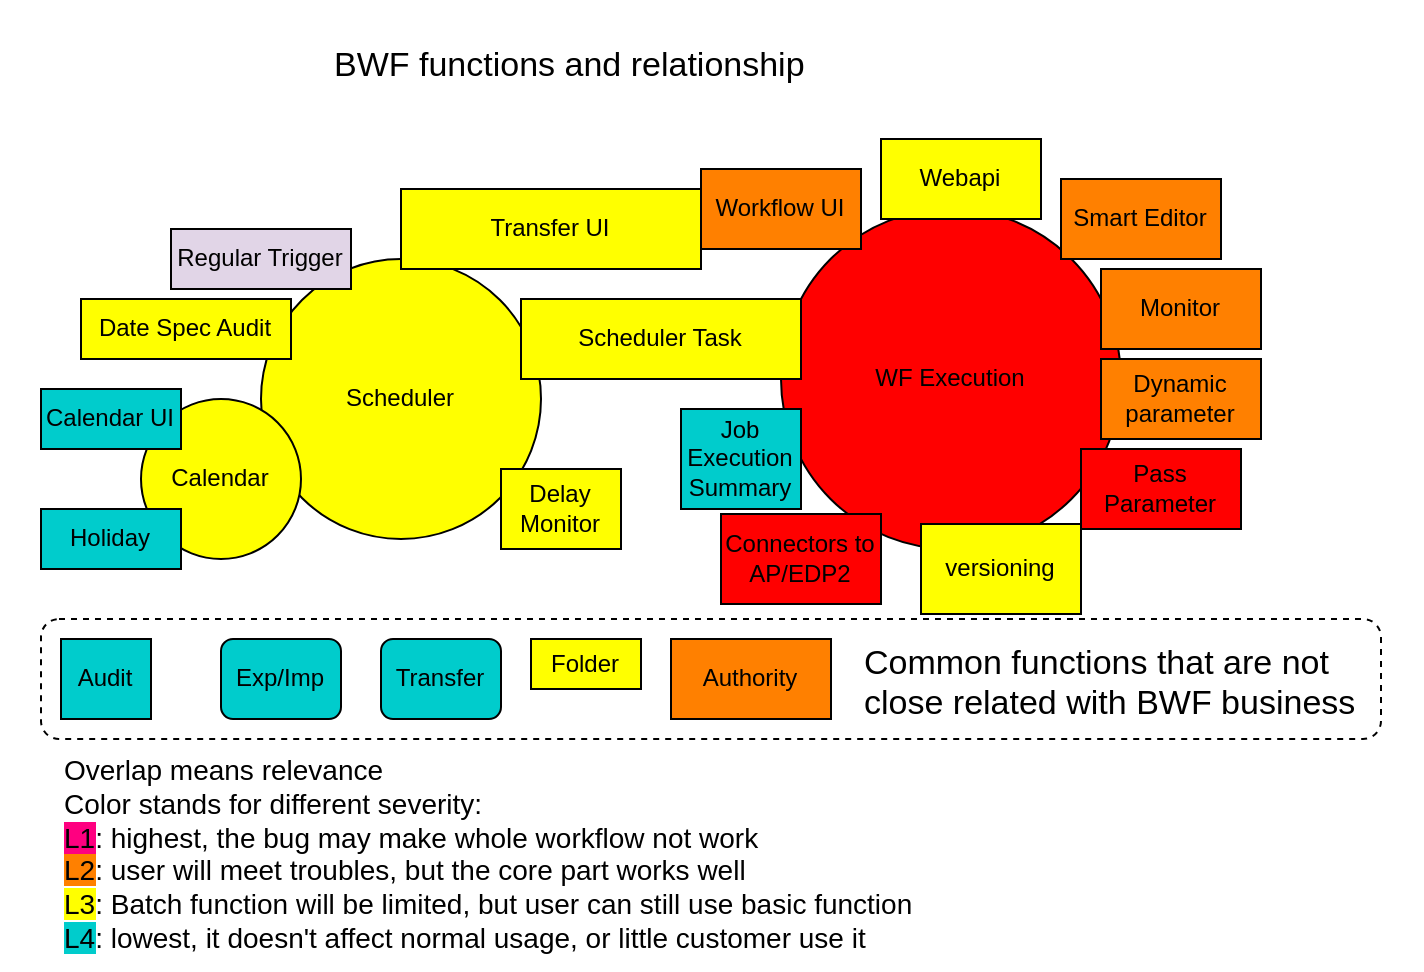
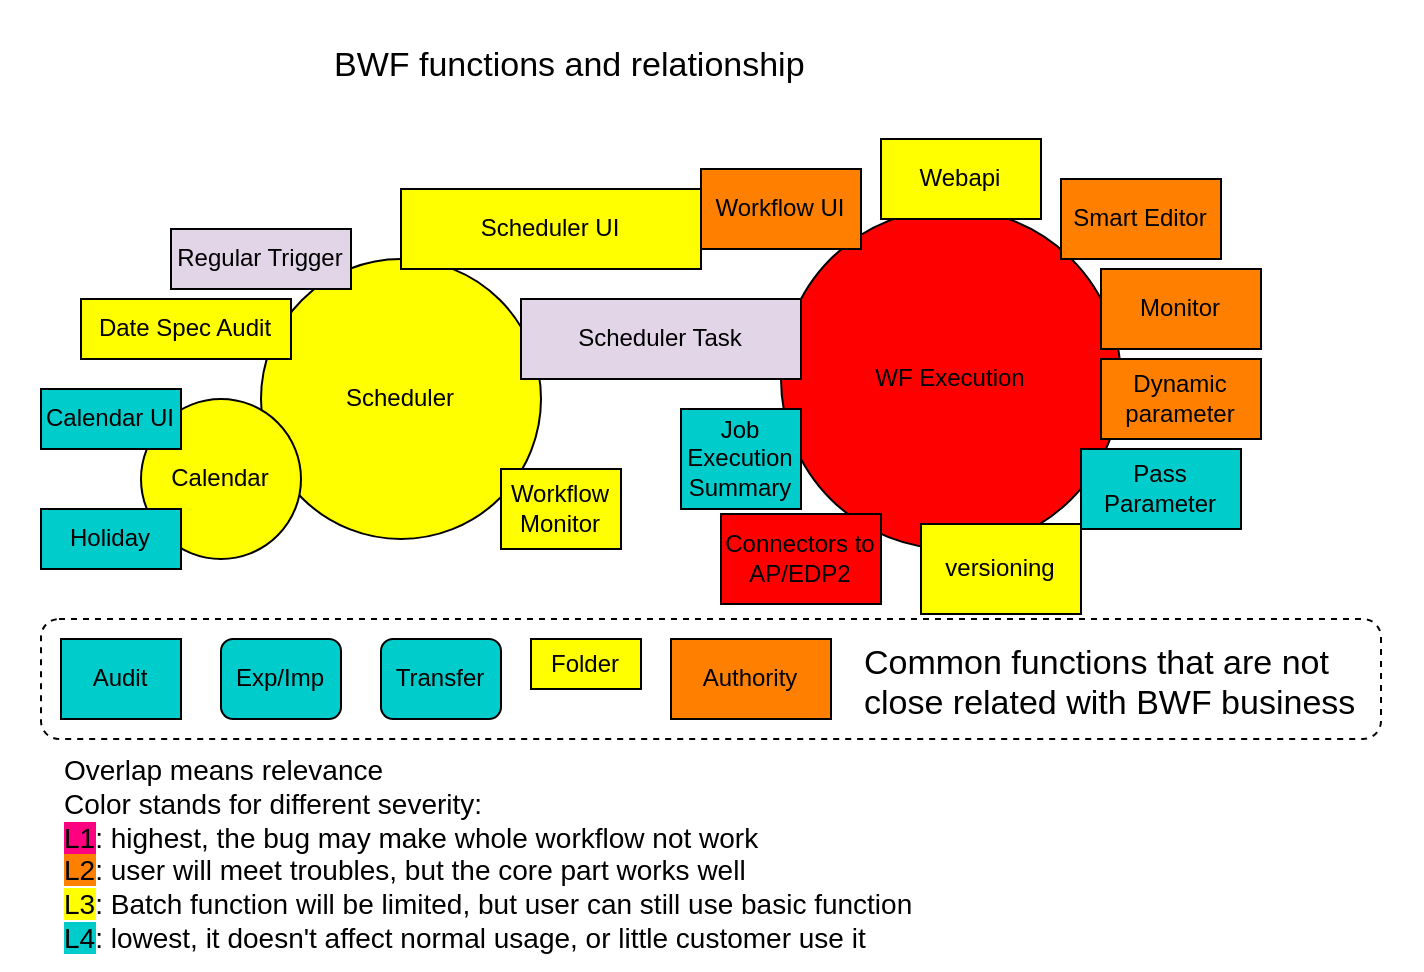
  <mxCell id="0" />
  <mxCell id="1" parent="0" />
  <mxCell id="2" value="" style="rounded=1;whiteSpace=wrap;html=1;fillColor=none;fontSize=17;dashed=1;" parent="1" vertex="1"><mxGeometry x="20" y="309" width="670" height="60" as="geometry" /></mxCell>
  <mxCell id="3" value="WF Execution" style="ellipse;whiteSpace=wrap;html=1;aspect=fixed;fillColor=#FF0000;strokeColor=#000000;fontColor=#000000;" parent="1" vertex="1"><mxGeometry x="390" y="104" width="170" height="170" as="geometry" /></mxCell>
  <mxCell id="4" value="Connectors to AP/EDP2" style="rounded=0;whiteSpace=wrap;html=1;fontFamily=Helvetica;fontSize=12;fontColor=#000000;align=center;strokeColor=#000000;fillColor=#FF0000;rotation=0;" parent="1" vertex="1"><mxGeometry x="360" y="256.5" width="80" height="45" as="geometry" /></mxCell>
- <mxCell id="5" value="Pass Parameter" style="rounded=0;whiteSpace=wrap;html=1;fontFamily=Helvetica;fontSize=12;fontColor=#000000;align=center;strokeColor=#000000;fillColor=#FF0000;rotation=0;" parent="1" vertex="1"><mxGeometry x="540" y="224" width="80" height="40" as="geometry" /></mxCell>
+ <mxCell id="5" value="Pass Parameter" style="rounded=0;whiteSpace=wrap;html=1;fontFamily=Helvetica;fontSize=12;fontColor=#000000;align=center;strokeColor=#000000;fillColor=#00cccc;rotation=0;" parent="1" vertex="1"><mxGeometry x="540" y="224" width="80" height="40" as="geometry" /></mxCell>
  <mxCell id="6" value="Scheduler" style="ellipse;whiteSpace=wrap;html=1;aspect=fixed;strokeColor=#000000;fillColor=#FFFF00;fontColor=#000000;" parent="1" vertex="1"><mxGeometry x="130" y="129" width="140" height="140" as="geometry" /></mxCell>
  <mxCell id="7" value="Calendar" style="ellipse;whiteSpace=wrap;html=1;aspect=fixed;strokeColor=#000000;fillColor=#FFFF00;fontColor=#000000;" parent="1" vertex="1"><mxGeometry x="70" y="199" width="80" height="80" as="geometry" /></mxCell>
  <mxCell id="8" value="Webapi" style="rounded=0;whiteSpace=wrap;html=1;fontFamily=Helvetica;fontSize=12;fontColor=#000000;align=center;strokeColor=#000000;fillColor=#FFFF00;rotation=0;" parent="1" vertex="1"><mxGeometry x="440" y="69" width="80" height="40" as="geometry" /></mxCell>
  <mxCell id="9" value="Exp/Imp" style="whiteSpace=wrap;html=1;fontFamily=Helvetica;fontSize=12;fontColor=#000000;align=center;strokeColor=#000000;fillColor=#00CCCC;rounded=1;" parent="1" vertex="1"><mxGeometry x="110" y="319" width="60" height="40" as="geometry" /></mxCell>
  <mxCell id="10" value="Transfer" style="whiteSpace=wrap;html=1;fontFamily=Helvetica;fontSize=12;fontColor=#000000;align=center;strokeColor=#000000;fillColor=#00CCCC;rounded=1;" parent="1" vertex="1"><mxGeometry x="190" y="319" width="60" height="40" as="geometry" /></mxCell>
- <mxCell id="11" value="Scheduler Task" style="rounded=0;whiteSpace=wrap;html=1;fontFamily=Helvetica;fontSize=12;fontColor=#000000;align=center;strokeColor=#000000;fillColor=#FFFF00;" parent="1" vertex="1"><mxGeometry x="260" y="149" width="140" height="40" as="geometry" /></mxCell>
- <mxCell id="12" value="Transfer UI" style="rounded=0;whiteSpace=wrap;html=1;fontFamily=Helvetica;fontSize=12;fontColor=#000000;align=center;strokeColor=#000000;fillColor=#FFFF00;" parent="1" vertex="1"><mxGeometry x="200" y="94" width="150" height="40" as="geometry" /></mxCell>
+ <mxCell id="11" value="Scheduler Task" style="rounded=0;whiteSpace=wrap;html=1;fontFamily=Helvetica;fontSize=12;fontColor=#000000;align=center;strokeColor=#000000;fillColor=#e1d5e7;" parent="1" vertex="1"><mxGeometry x="260" y="149" width="140" height="40" as="geometry" /></mxCell>
+ <mxCell id="12" value="Scheduler UI" style="rounded=0;whiteSpace=wrap;html=1;fontFamily=Helvetica;fontSize=12;fontColor=#000000;align=center;strokeColor=#000000;fillColor=#FFFF00;" parent="1" vertex="1"><mxGeometry x="200" y="94" width="150" height="40" as="geometry" /></mxCell>
  <mxCell id="13" value="Calendar UI" style="rounded=0;whiteSpace=wrap;html=1;fontFamily=Helvetica;fontSize=12;fontColor=#000000;align=center;strokeColor=#000000;fillColor=#00CCCC;" parent="1" vertex="1"><mxGeometry x="20" y="194" width="70" height="30" as="geometry" /></mxCell>
  <mxCell id="14" value="Holiday" style="rounded=0;whiteSpace=wrap;html=1;fontFamily=Helvetica;fontSize=12;fontColor=#000000;align=center;strokeColor=#000000;fillColor=#00CCCC;" parent="1" vertex="1"><mxGeometry x="20" y="254" width="70" height="30" as="geometry" /></mxCell>
  <mxCell id="15" value="Monitor" style="rounded=0;whiteSpace=wrap;html=1;fontFamily=Helvetica;fontSize=12;fontColor=#000000;align=center;strokeColor=#000000;fillColor=#FF8000;rotation=0;" parent="1" vertex="1"><mxGeometry x="550" y="134" width="80" height="40" as="geometry" /></mxCell>
- <mxCell id="16" value="Delay Monitor" style="rounded=0;whiteSpace=wrap;html=1;fontFamily=Helvetica;fontSize=12;fontColor=#000000;align=center;strokeColor=#000000;fillColor=#FFFF00;" parent="1" vertex="1"><mxGeometry x="250" y="234" width="60" height="40" as="geometry" /></mxCell>
+ <mxCell id="16" value="Workflow Monitor" style="rounded=0;whiteSpace=wrap;html=1;fontFamily=Helvetica;fontSize=12;fontColor=#000000;align=center;strokeColor=#000000;fillColor=#FFFF00;" parent="1" vertex="1"><mxGeometry x="250" y="234" width="60" height="40" as="geometry" /></mxCell>
  <mxCell id="17" value="Folder" style="rounded=0;whiteSpace=wrap;html=1;fontFamily=Helvetica;fontSize=12;fontColor=#000000;align=center;strokeColor=#000000;fillColor=#FFFF00;" parent="1" vertex="1"><mxGeometry x="265" y="319" width="55" height="25" as="geometry" /></mxCell>
  <mxCell id="18" value="Authority" style="rounded=0;whiteSpace=wrap;html=1;fontFamily=Helvetica;fontSize=12;fontColor=#000000;align=center;strokeColor=#000000;fillColor=#FF8000;" parent="1" vertex="1"><mxGeometry x="335" y="319" width="80" height="40" as="geometry" /></mxCell>
  <mxCell id="19" value="Workflow UI" style="rounded=0;whiteSpace=wrap;html=1;fontFamily=Helvetica;fontSize=12;fontColor=#000000;align=center;strokeColor=#000000;fillColor=#FF8000;" parent="1" vertex="1"><mxGeometry x="350" y="84" width="80" height="40" as="geometry" /></mxCell>
- <mxCell id="20" value="Audit" style="rounded=0;whiteSpace=wrap;html=1;fontFamily=Helvetica;fontSize=12;fontColor=#000000;align=center;strokeColor=#000000;fillColor=#00CCCC;" parent="1" vertex="1"><mxGeometry x="30" y="319" width="45" height="40" as="geometry" /></mxCell>
+ <mxCell id="20" value="Audit" style="rounded=0;whiteSpace=wrap;html=1;fontFamily=Helvetica;fontSize=12;fontColor=#000000;align=center;strokeColor=#000000;fillColor=#00CCCC;" parent="1" vertex="1"><mxGeometry x="30" y="319" width="60" height="40" as="geometry" /></mxCell>
  <mxCell id="21" value="Dynamic parameter" style="rounded=0;whiteSpace=wrap;html=1;fontFamily=Helvetica;fontSize=12;fontColor=#000000;align=center;strokeColor=#000000;fillColor=#FF8000;rotation=0;" parent="1" vertex="1"><mxGeometry x="550" y="179" width="80" height="40" as="geometry" /></mxCell>
  <mxCell id="22" value="&lt;font style=&quot;font-size: 14px;&quot;&gt;Overlap means relevance&lt;br style=&quot;font-size: 14px;&quot;&gt;Color stands for different severity:&lt;br style=&quot;font-size: 14px;&quot;&gt;&lt;span style=&quot;background-color: rgb(255, 0, 128); font-size: 14px;&quot;&gt;L1&lt;/span&gt;: highest, the bug may make whole workflow not work&lt;br style=&quot;font-size: 14px;&quot;&gt;&lt;span style=&quot;background-color: rgb(255, 128, 0); font-size: 14px;&quot;&gt;L2&lt;/span&gt;: user will meet troubles, but the core part works well&lt;br style=&quot;font-size: 14px;&quot;&gt;&lt;span style=&quot;background-color: rgb(255, 255, 0); font-size: 14px;&quot;&gt;L3&lt;/span&gt;: Batch function will be limited, but user can still use basic function&lt;br style=&quot;font-size: 14px;&quot;&gt;&lt;span style=&quot;background-color: rgb(0, 204, 204); font-size: 14px;&quot;&gt;L4&lt;/span&gt;: lowest, it doesn't affect normal usage, or little customer use it&lt;br style=&quot;font-size: 14px;&quot;&gt;&lt;/font&gt;" style="text;html=1;resizable=0;points=[];autosize=1;align=left;verticalAlign=top;spacingTop=-4;fontSize=14;" parent="1" vertex="1"><mxGeometry x="30" y="374" width="380" height="90" as="geometry" /></mxCell>
  <mxCell id="23" value="Job Execution Summary" style="rounded=0;whiteSpace=wrap;html=1;fontFamily=Helvetica;fontSize=12;fontColor=#000000;align=center;strokeColor=#000000;fillColor=#00CCCC;" parent="1" vertex="1"><mxGeometry x="340" y="204" width="60" height="50" as="geometry" /></mxCell>
  <mxCell id="24" value="Smart Editor" style="rounded=0;whiteSpace=wrap;html=1;fontFamily=Helvetica;fontSize=12;fontColor=#000000;align=center;strokeColor=#000000;fillColor=#FF8000;rotation=0;" parent="1" vertex="1"><mxGeometry x="530" y="89" width="80" height="40" as="geometry" /></mxCell>
  <mxCell id="25" value="Regular Trigger" style="rounded=0;whiteSpace=wrap;html=1;fontFamily=Helvetica;fontSize=12;fontColor=#000000;align=center;strokeColor=#000000;fillColor=#e1d5e7;" parent="1" vertex="1"><mxGeometry x="85" y="114" width="90" height="30" as="geometry" /></mxCell>
  <mxCell id="26" value="Date Spec Audit" style="rounded=0;whiteSpace=wrap;html=1;fontFamily=Helvetica;fontSize=12;fontColor=#000000;align=center;strokeColor=#000000;fillColor=#FFFF00;" parent="1" vertex="1"><mxGeometry x="40" y="149" width="105" height="30" as="geometry" /></mxCell>
  <mxCell id="27" value="BWF functions and relationship" style="text;html=1;resizable=0;points=[];autosize=1;align=left;verticalAlign=top;spacingTop=-4;fontSize=17;" parent="1" vertex="1"><mxGeometry x="165" y="20" width="250" height="20" as="geometry" /></mxCell>
  <mxCell id="28" value="Common functions that are not&lt;br&gt;close related with BWF business" style="text;html=1;resizable=0;points=[];autosize=1;align=left;verticalAlign=top;spacingTop=-4;fontSize=17;" parent="1" vertex="1"><mxGeometry x="430" y="319" width="260" height="40" as="geometry" /></mxCell>
  <mxCell id="29" value="versioning" style="rounded=0;whiteSpace=wrap;html=1;fontFamily=Helvetica;fontSize=12;fontColor=#000000;align=center;strokeColor=#000000;fillColor=#FFFF00;rotation=0;" vertex="1" parent="1"><mxGeometry x="460" y="261.5" width="80" height="45" as="geometry" /></mxCell>
